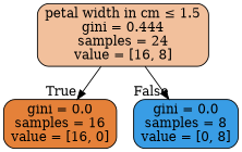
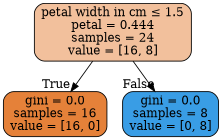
  digraph {
    fontname="DejaVu Serif"
    node [color=black fontname="DejaVu Serif" shape=box style="filled, rounded"]
    edge [fontname="DejaVu Serif" labeldistance=2.5]
-   n1 [fillcolor="#f2c09c" label=<petal width in cm &le; 1.5<br/>gini = 0.444<br/>samples = 24<br/>value = [16, 8]>]
+   n1 [fillcolor="#f2c09c" label=<petal width in cm &le; 1.5<br/>petal = 0.444<br/>samples = 24<br/>value = [16, 8]>]
    n2 [fillcolor="#e58139" label=<gini = 0.0<br/>samples = 16<br/>value = [16, 0]>]
    n3 [fillcolor="#399de5" label=<gini = 0.0<br/>samples = 8<br/>value = [0, 8]>]
    n1 -> n2 [headlabel=True labelangle=45]
    n1 -> n3 [headlabel=False labelangle=-45]
  }
